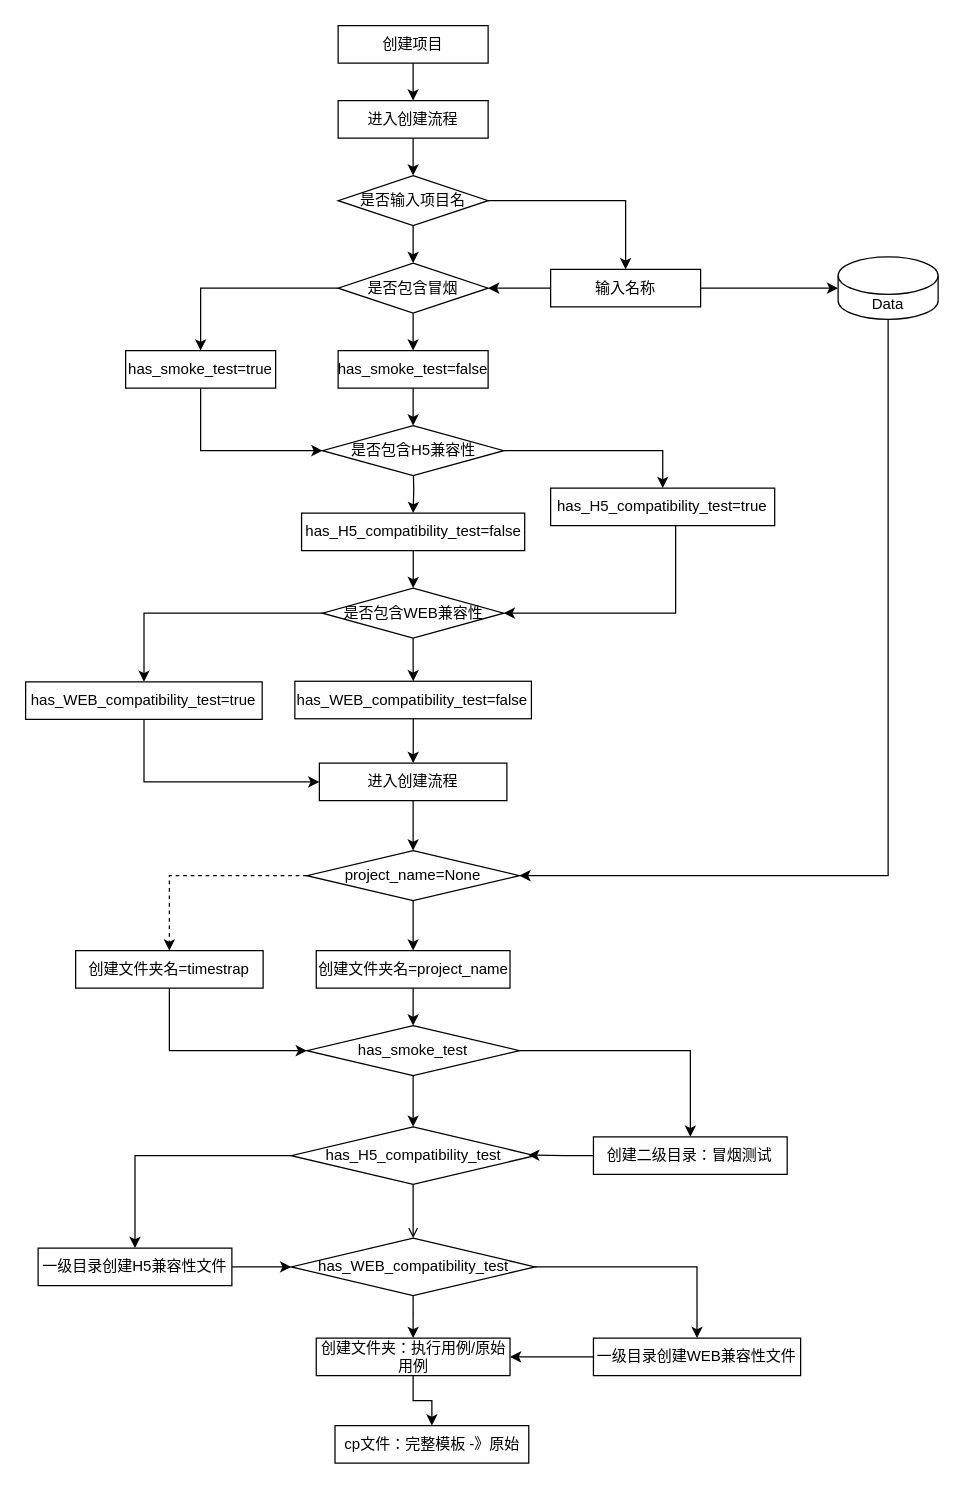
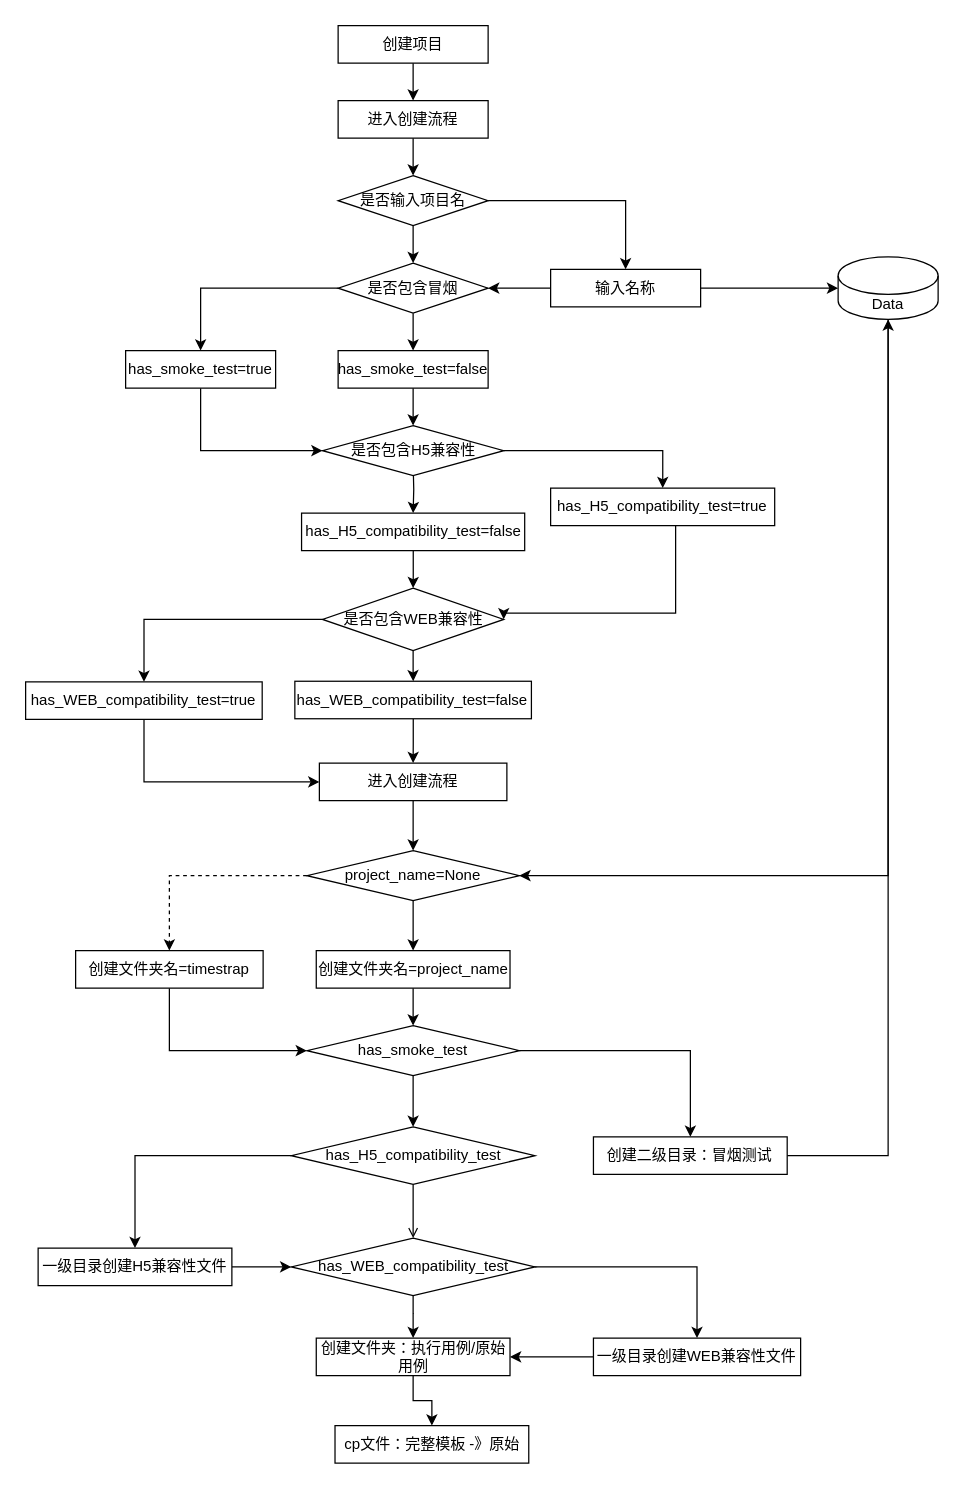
  <mxCell id="0" />
  <mxCell id="1" parent="0" />
  <mxCell id="2" style="edgeStyle=orthogonalEdgeStyle;rounded=0;orthogonalLoop=1;jettySize=auto;html=1;entryX=0.5;entryY=0;entryDx=0;entryDy=0;" edge="1" parent="1" source="3" target="5"><mxGeometry relative="1" as="geometry" /></mxCell>
  <mxCell id="3" value="创建项目" style="rounded=0;whiteSpace=wrap;html=1;" vertex="1" parent="1"><mxGeometry x="270" y="20" width="120" height="30" as="geometry" /></mxCell>
  <mxCell id="4" style="edgeStyle=orthogonalEdgeStyle;rounded=0;orthogonalLoop=1;jettySize=auto;html=1;entryX=0.5;entryY=0;entryDx=0;entryDy=0;" edge="1" parent="1" source="5" target="8"><mxGeometry relative="1" as="geometry" /></mxCell>
  <mxCell id="5" value="进入创建流程" style="rounded=0;whiteSpace=wrap;html=1;" vertex="1" parent="1"><mxGeometry x="270" y="80" width="120" height="30" as="geometry" /></mxCell>
  <mxCell id="6" style="edgeStyle=orthogonalEdgeStyle;rounded=0;orthogonalLoop=1;jettySize=auto;html=1;exitX=1;exitY=0.5;exitDx=0;exitDy=0;" edge="1" parent="1" source="8" target="11"><mxGeometry relative="1" as="geometry" /></mxCell>
  <mxCell id="7" style="edgeStyle=orthogonalEdgeStyle;rounded=0;orthogonalLoop=1;jettySize=auto;html=1;entryX=0.5;entryY=0;entryDx=0;entryDy=0;" edge="1" parent="1" source="8" target="14"><mxGeometry relative="1" as="geometry" /></mxCell>
  <mxCell id="8" value="是否输入项目名" style="rhombus;whiteSpace=wrap;html=1;" vertex="1" parent="1"><mxGeometry x="270" y="140" width="120" height="40" as="geometry" /></mxCell>
  <mxCell id="9" style="edgeStyle=orthogonalEdgeStyle;rounded=0;orthogonalLoop=1;jettySize=auto;html=1;" edge="1" parent="1" source="11"><mxGeometry relative="1" as="geometry"><mxPoint x="390" y="230" as="targetPoint" /></mxGeometry></mxCell>
  <mxCell id="10" style="edgeStyle=orthogonalEdgeStyle;rounded=0;orthogonalLoop=1;jettySize=auto;html=1;entryX=0;entryY=0.5;entryDx=0;entryDy=0;entryPerimeter=0;" edge="1" parent="1" source="11" target="16"><mxGeometry relative="1" as="geometry" /></mxCell>
  <mxCell id="11" value="输入名称" style="rounded=0;whiteSpace=wrap;html=1;" vertex="1" parent="1"><mxGeometry x="440" y="215" width="120" height="30" as="geometry" /></mxCell>
  <mxCell id="12" style="edgeStyle=orthogonalEdgeStyle;rounded=0;orthogonalLoop=1;jettySize=auto;html=1;" edge="1" parent="1" source="14" target="20"><mxGeometry relative="1" as="geometry" /></mxCell>
  <mxCell id="13" style="edgeStyle=orthogonalEdgeStyle;rounded=0;orthogonalLoop=1;jettySize=auto;html=1;entryX=0.5;entryY=0;entryDx=0;entryDy=0;" edge="1" parent="1" source="14" target="18"><mxGeometry relative="1" as="geometry" /></mxCell>
  <mxCell id="14" value="是否包含冒烟" style="rhombus;whiteSpace=wrap;html=1;" vertex="1" parent="1"><mxGeometry x="270" y="210" width="120" height="40" as="geometry" /></mxCell>
  <mxCell id="15" style="edgeStyle=orthogonalEdgeStyle;rounded=0;orthogonalLoop=1;jettySize=auto;html=1;entryX=1;entryY=0.5;entryDx=0;entryDy=0;" edge="1" parent="1" source="16" target="39"><mxGeometry relative="1" as="geometry"><mxPoint x="690" y="700" as="targetPoint" /><Array as="points"><mxPoint x="710" y="700" /></Array></mxGeometry></mxCell>
  <mxCell id="16" value="Data" style="shape=cylinder3;whiteSpace=wrap;html=1;boundedLbl=1;backgroundOutline=1;size=15;" vertex="1" parent="1"><mxGeometry x="670" y="205" width="80" height="50" as="geometry" /></mxCell>
  <mxCell id="17" style="edgeStyle=orthogonalEdgeStyle;rounded=0;orthogonalLoop=1;jettySize=auto;html=1;entryX=0.5;entryY=0;entryDx=0;entryDy=0;" edge="1" parent="1" source="18" target="23"><mxGeometry relative="1" as="geometry" /></mxCell>
  <mxCell id="18" value="has_smoke_test=false" style="rounded=0;whiteSpace=wrap;html=1;" vertex="1" parent="1"><mxGeometry x="270" y="280" width="120" height="30" as="geometry" /></mxCell>
  <mxCell id="19" style="edgeStyle=orthogonalEdgeStyle;rounded=0;orthogonalLoop=1;jettySize=auto;html=1;entryX=0;entryY=0.5;entryDx=0;entryDy=0;" edge="1" parent="1" source="20" target="23"><mxGeometry relative="1" as="geometry"><mxPoint x="270" y="355" as="targetPoint" /><Array as="points"><mxPoint x="160" y="360" /></Array></mxGeometry></mxCell>
  <mxCell id="20" value="has_smoke_test=true" style="rounded=0;whiteSpace=wrap;html=1;" vertex="1" parent="1"><mxGeometry x="100" y="280" width="120" height="30" as="geometry" /></mxCell>
  <mxCell id="21" style="edgeStyle=orthogonalEdgeStyle;rounded=0;orthogonalLoop=1;jettySize=auto;html=1;entryX=0.5;entryY=0;entryDx=0;entryDy=0;" edge="1" parent="1" target="25"><mxGeometry relative="1" as="geometry"><mxPoint x="330" y="370" as="sourcePoint" /><mxPoint x="330" y="400" as="targetPoint" /></mxGeometry></mxCell>
  <mxCell id="22" style="edgeStyle=orthogonalEdgeStyle;rounded=0;orthogonalLoop=1;jettySize=auto;html=1;exitX=1;exitY=0.5;exitDx=0;exitDy=0;" edge="1" parent="1" source="23" target="27"><mxGeometry relative="1" as="geometry" /></mxCell>
  <mxCell id="23" value="是否包含H5兼容性" style="rhombus;whiteSpace=wrap;html=1;" vertex="1" parent="1"><mxGeometry x="257.5" y="340" width="145" height="40" as="geometry" /></mxCell>
  <mxCell id="24" style="edgeStyle=orthogonalEdgeStyle;rounded=0;orthogonalLoop=1;jettySize=auto;html=1;entryX=0.5;entryY=0;entryDx=0;entryDy=0;" edge="1" parent="1" source="25" target="30"><mxGeometry relative="1" as="geometry" /></mxCell>
  <mxCell id="25" value="has_H5_compatibility_test=false" style="rounded=0;whiteSpace=wrap;html=1;" vertex="1" parent="1"><mxGeometry x="240.75" y="410" width="178.5" height="30" as="geometry" /></mxCell>
  <mxCell id="26" style="edgeStyle=orthogonalEdgeStyle;rounded=0;orthogonalLoop=1;jettySize=auto;html=1;entryX=1;entryY=0.5;entryDx=0;entryDy=0;" edge="1" parent="1" source="27" target="30"><mxGeometry relative="1" as="geometry"><Array as="points"><mxPoint x="540" y="490" /></Array></mxGeometry></mxCell>
  <mxCell id="27" value="has_H5_compatibility_test=true" style="rounded=0;whiteSpace=wrap;html=1;" vertex="1" parent="1"><mxGeometry x="440" y="390" width="179.25" height="30" as="geometry" /></mxCell>
  <mxCell id="28" style="edgeStyle=orthogonalEdgeStyle;rounded=0;orthogonalLoop=1;jettySize=auto;html=1;exitX=0;exitY=0.5;exitDx=0;exitDy=0;" edge="1" parent="1" source="30" target="34"><mxGeometry relative="1" as="geometry" /></mxCell>
  <mxCell id="29" style="edgeStyle=orthogonalEdgeStyle;rounded=0;orthogonalLoop=1;jettySize=auto;html=1;" edge="1" parent="1" source="30" target="32"><mxGeometry relative="1" as="geometry" /></mxCell>
- <mxCell id="30" value="是否包含WEB兼容性" style="rhombus;whiteSpace=wrap;html=1;" vertex="1" parent="1"><mxGeometry x="257.5" y="470" width="145" height="40" as="geometry" /></mxCell>
+ <mxCell id="30" value="是否包含WEB兼容性" style="rhombus;whiteSpace=wrap;html=1;" vertex="1" parent="1"><mxGeometry x="257.5" y="470" width="145" height="50" as="geometry" /></mxCell>
  <mxCell id="31" style="edgeStyle=orthogonalEdgeStyle;rounded=0;orthogonalLoop=1;jettySize=auto;html=1;entryX=0.5;entryY=0;entryDx=0;entryDy=0;" edge="1" parent="1" source="32" target="36"><mxGeometry relative="1" as="geometry" /></mxCell>
  <mxCell id="32" value="has_WEB_compatibility_test=false" style="rounded=0;whiteSpace=wrap;html=1;" vertex="1" parent="1"><mxGeometry x="235.38" y="544.5" width="189.25" height="30" as="geometry" /></mxCell>
  <mxCell id="33" style="edgeStyle=orthogonalEdgeStyle;rounded=0;orthogonalLoop=1;jettySize=auto;html=1;entryX=0;entryY=0.5;entryDx=0;entryDy=0;" edge="1" parent="1" source="34" target="36"><mxGeometry relative="1" as="geometry"><Array as="points"><mxPoint x="115" y="625" /></Array></mxGeometry></mxCell>
  <mxCell id="34" value="has_WEB_compatibility_test=true" style="rounded=0;whiteSpace=wrap;html=1;" vertex="1" parent="1"><mxGeometry x="20" y="545" width="189.25" height="30" as="geometry" /></mxCell>
  <mxCell id="35" style="edgeStyle=orthogonalEdgeStyle;rounded=0;orthogonalLoop=1;jettySize=auto;html=1;entryX=0.5;entryY=0;entryDx=0;entryDy=0;" edge="1" parent="1" source="36" target="39"><mxGeometry relative="1" as="geometry" /></mxCell>
  <mxCell id="36" value="进入创建流程" style="rounded=0;whiteSpace=wrap;html=1;" vertex="1" parent="1"><mxGeometry x="255" y="610" width="150" height="30" as="geometry" /></mxCell>
  <mxCell id="37" style="edgeStyle=orthogonalEdgeStyle;rounded=0;orthogonalLoop=1;jettySize=auto;html=1;exitX=0;exitY=0.5;exitDx=0;exitDy=0;dashed=1;" edge="1" parent="1" source="39" target="43"><mxGeometry relative="1" as="geometry" /></mxCell>
  <mxCell id="38" style="edgeStyle=orthogonalEdgeStyle;rounded=0;orthogonalLoop=1;jettySize=auto;html=1;entryX=0.5;entryY=0;entryDx=0;entryDy=0;" edge="1" parent="1" source="39" target="41"><mxGeometry relative="1" as="geometry" /></mxCell>
  <mxCell id="39" value="project_name=None" style="rhombus;whiteSpace=wrap;html=1;" vertex="1" parent="1"><mxGeometry x="245.01" y="680" width="170" height="40" as="geometry" /></mxCell>
  <mxCell id="40" style="edgeStyle=orthogonalEdgeStyle;rounded=0;orthogonalLoop=1;jettySize=auto;html=1;entryX=0.5;entryY=0;entryDx=0;entryDy=0;" edge="1" parent="1" source="41" target="46"><mxGeometry relative="1" as="geometry" /></mxCell>
  <mxCell id="41" value="创建文件夹名=project_name" style="rounded=0;whiteSpace=wrap;html=1;" vertex="1" parent="1"><mxGeometry x="252.51" y="760" width="155" height="30" as="geometry" /></mxCell>
  <mxCell id="42" style="edgeStyle=orthogonalEdgeStyle;rounded=0;orthogonalLoop=1;jettySize=auto;html=1;entryX=0;entryY=0.5;entryDx=0;entryDy=0;" edge="1" parent="1" source="43" target="46"><mxGeometry relative="1" as="geometry"><Array as="points"><mxPoint x="135" y="840" /></Array></mxGeometry></mxCell>
  <mxCell id="43" value="创建文件夹名=timestrap" style="rounded=0;whiteSpace=wrap;html=1;" vertex="1" parent="1"><mxGeometry x="60" y="760" width="150" height="30" as="geometry" /></mxCell>
  <mxCell id="44" style="edgeStyle=orthogonalEdgeStyle;rounded=0;orthogonalLoop=1;jettySize=auto;html=1;entryX=0.5;entryY=0;entryDx=0;entryDy=0;" edge="1" parent="1" source="46" target="49"><mxGeometry relative="1" as="geometry" /></mxCell>
  <mxCell id="45" style="edgeStyle=orthogonalEdgeStyle;rounded=0;orthogonalLoop=1;jettySize=auto;html=1;" edge="1" parent="1" source="46" target="53"><mxGeometry relative="1" as="geometry" /></mxCell>
  <mxCell id="46" value="has_smoke_test" style="rhombus;whiteSpace=wrap;html=1;" vertex="1" parent="1"><mxGeometry x="245" y="820" width="170" height="40" as="geometry" /></mxCell>
  <mxCell id="47" style="edgeStyle=orthogonalEdgeStyle;rounded=0;orthogonalLoop=1;jettySize=auto;html=1;exitX=0;exitY=0.5;exitDx=0;exitDy=0;" edge="1" parent="1" source="49" target="58"><mxGeometry relative="1" as="geometry" /></mxCell>
  <mxCell id="48" style="edgeStyle=orthogonalEdgeStyle;rounded=0;orthogonalLoop=1;jettySize=auto;html=1;entryX=0.5;entryY=0;entryDx=0;entryDy=0;endArrow=open;" edge="1" parent="1" source="49" target="56"><mxGeometry relative="1" as="geometry" /></mxCell>
  <mxCell id="49" value="has_H5_compatibility_test" style="rhombus;whiteSpace=wrap;html=1;" vertex="1" parent="1"><mxGeometry x="232.5" y="901" width="195" height="46" as="geometry" /></mxCell>
  <mxCell id="50" style="edgeStyle=orthogonalEdgeStyle;rounded=0;orthogonalLoop=1;jettySize=auto;html=1;entryX=0.5;entryY=0;entryDx=0;entryDy=0;" edge="1" parent="1" source="51" target="61"><mxGeometry relative="1" as="geometry" /></mxCell>
  <mxCell id="51" value="创建文件夹：执行用例/原始用例" style="rounded=0;whiteSpace=wrap;html=1;" vertex="1" parent="1"><mxGeometry x="252.51" y="1070" width="155" height="30" as="geometry" /></mxCell>
- <mxCell id="52" style="edgeStyle=orthogonalEdgeStyle;rounded=0;orthogonalLoop=1;jettySize=auto;html=1;entryX=0.972;entryY=0.489;entryDx=0;entryDy=0;entryPerimeter=0;" edge="1" parent="1" source="53" target="49"><mxGeometry relative="1" as="geometry" /></mxCell>
+ <mxCell id="52" style="edgeStyle=orthogonalEdgeStyle;rounded=0;orthogonalLoop=1;jettySize=auto;html=1;" edge="1" parent="1" source="53" target="16"><mxGeometry relative="1" as="geometry" /></mxCell>
  <mxCell id="53" value="创建二级目录：冒烟测试" style="rounded=0;whiteSpace=wrap;html=1;" vertex="1" parent="1"><mxGeometry x="474.25" y="909" width="155" height="30" as="geometry" /></mxCell>
  <mxCell id="54" style="edgeStyle=orthogonalEdgeStyle;rounded=0;orthogonalLoop=1;jettySize=auto;html=1;entryX=0.5;entryY=0;entryDx=0;entryDy=0;" edge="1" parent="1" source="56" target="60"><mxGeometry relative="1" as="geometry" /></mxCell>
  <mxCell id="55" style="edgeStyle=orthogonalEdgeStyle;rounded=0;orthogonalLoop=1;jettySize=auto;html=1;entryX=0.5;entryY=0;entryDx=0;entryDy=0;" edge="1" parent="1" source="56" target="51"><mxGeometry relative="1" as="geometry" /></mxCell>
  <mxCell id="56" value="has_WEB_compatibility_test" style="rhombus;whiteSpace=wrap;html=1;" vertex="1" parent="1"><mxGeometry x="232.51" y="990" width="195" height="46" as="geometry" /></mxCell>
  <mxCell id="57" style="edgeStyle=orthogonalEdgeStyle;rounded=0;orthogonalLoop=1;jettySize=auto;html=1;exitX=1;exitY=0.5;exitDx=0;exitDy=0;entryX=0;entryY=0.5;entryDx=0;entryDy=0;" edge="1" parent="1" source="58" target="56"><mxGeometry relative="1" as="geometry" /></mxCell>
  <mxCell id="58" value="一级目录创建H5兼容性文件" style="rounded=0;whiteSpace=wrap;html=1;" vertex="1" parent="1"><mxGeometry x="30" y="998" width="155" height="30" as="geometry" /></mxCell>
  <mxCell id="59" style="edgeStyle=orthogonalEdgeStyle;rounded=0;orthogonalLoop=1;jettySize=auto;html=1;entryX=1;entryY=0.5;entryDx=0;entryDy=0;" edge="1" parent="1" source="60" target="51"><mxGeometry relative="1" as="geometry" /></mxCell>
  <mxCell id="60" value="一级目录创建WEB兼容性文件" style="rounded=0;whiteSpace=wrap;html=1;" vertex="1" parent="1"><mxGeometry x="474.25" y="1070" width="165.75" height="30" as="geometry" /></mxCell>
  <mxCell id="61" value="cp文件：完整模板 -》原始" style="rounded=0;whiteSpace=wrap;html=1;" vertex="1" parent="1"><mxGeometry x="267.51" y="1140" width="155" height="30" as="geometry" /></mxCell>
